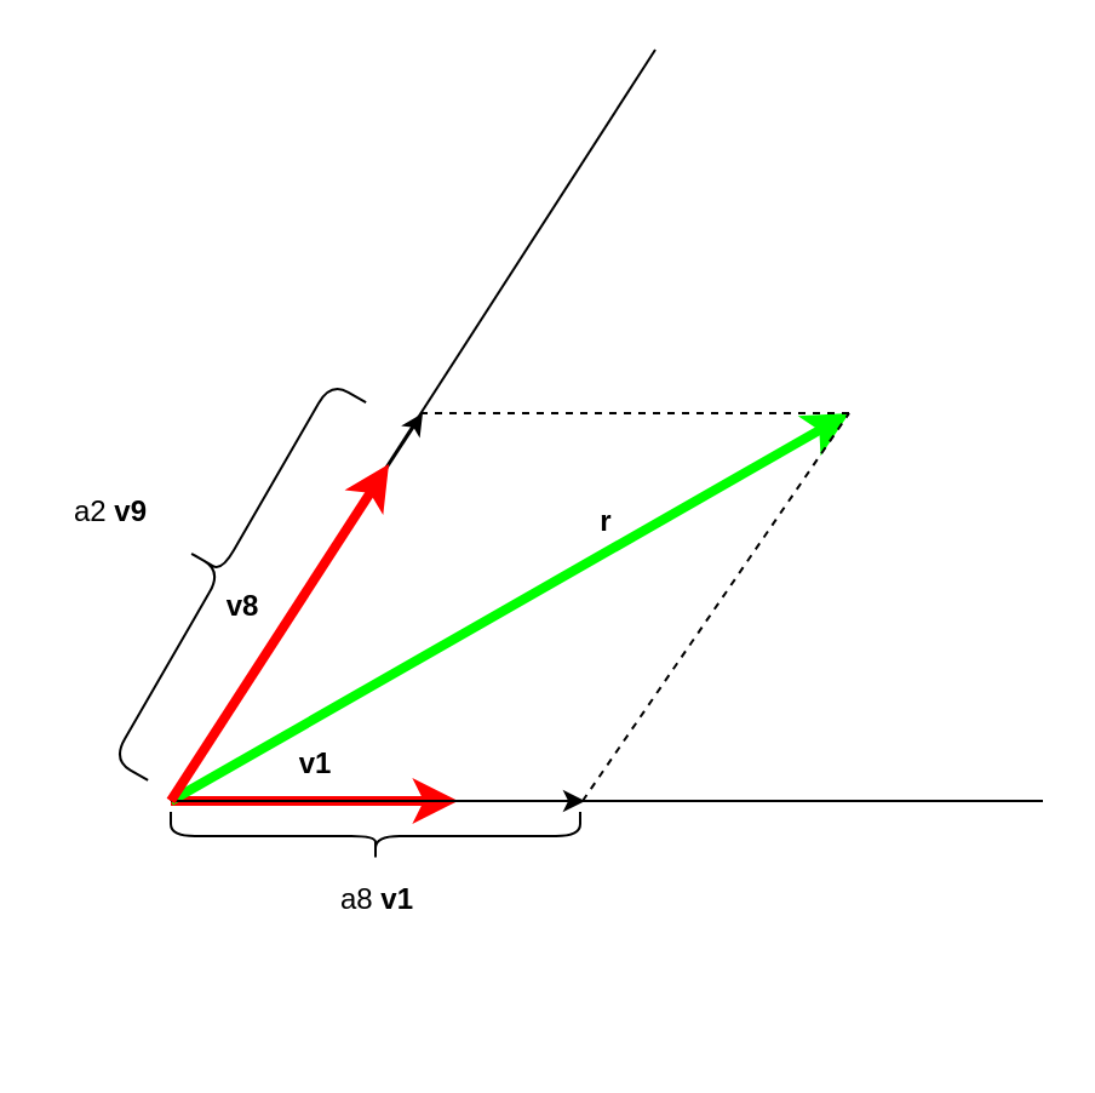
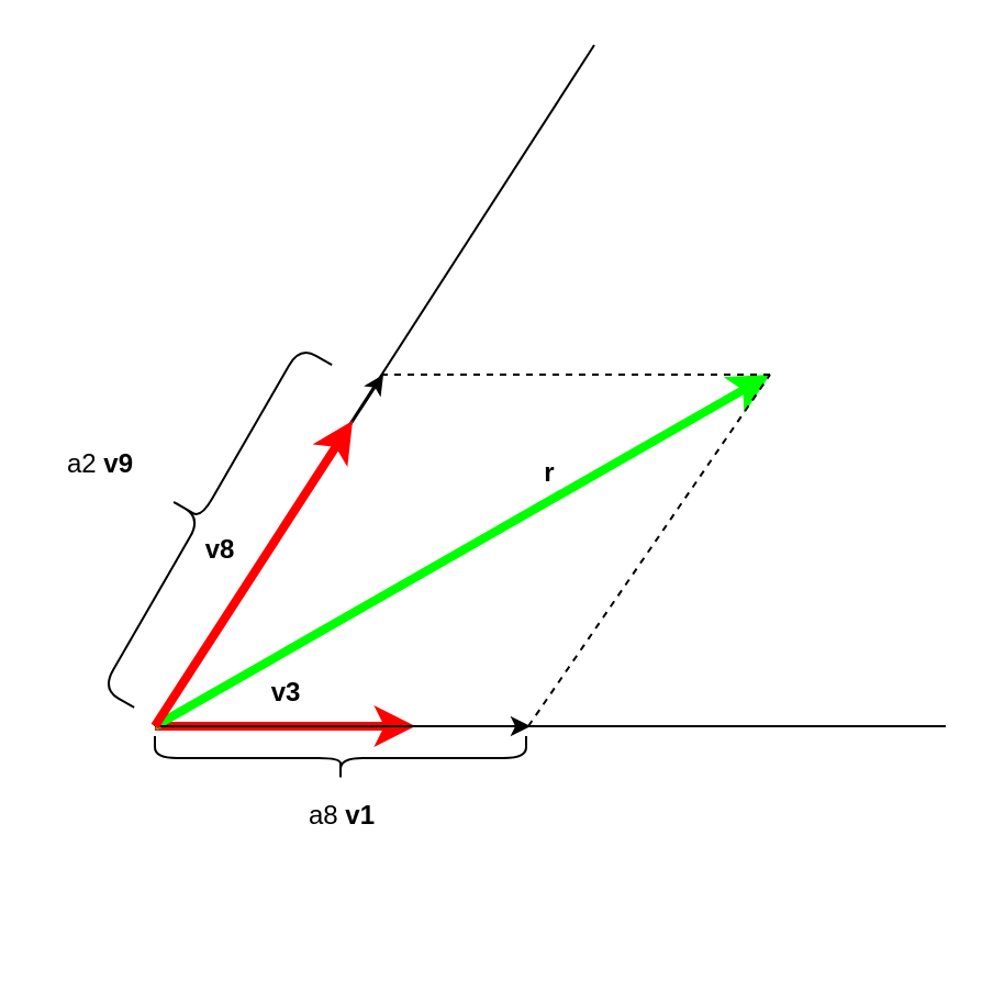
  <mxCell id="0" />
  <mxCell id="1" parent="0" />
  <mxCell id="2" value="" style="endArrow=classic;html=1;strokeColor=#000000;strokeWidth=1;" parent="1" edge="1"><mxGeometry width="50" height="50" relative="1" as="geometry"><mxPoint x="70" y="330" as="sourcePoint" /><mxPoint x="241" y="330" as="targetPoint" /></mxGeometry></mxCell>
  <mxCell id="3" value="" style="endArrow=classic;html=1;strokeColor=#000000;strokeWidth=1;" edge="1" parent="1"><mxGeometry width="50" height="50" relative="1" as="geometry"><mxPoint x="71" y="327" as="sourcePoint" /><mxPoint x="174" y="170" as="targetPoint" /></mxGeometry></mxCell>
  <mxCell id="4" value="" style="endArrow=classic;html=1;strokeWidth=4;strokeColor=#FF0000;entryX=0.75;entryY=1;entryDx=0;entryDy=0;" parent="1" edge="1"><mxGeometry width="50" height="50" relative="1" as="geometry"><mxPoint x="70" y="330" as="sourcePoint" /><mxPoint x="188.625" y="330" as="targetPoint" /></mxGeometry></mxCell>
  <mxCell id="5" value="" style="endArrow=classic;html=1;strokeWidth=4;strokeColor=#00FF00;" parent="1" edge="1"><mxGeometry width="50" height="50" relative="1" as="geometry"><mxPoint x="70" y="330" as="sourcePoint" /><mxPoint x="350" y="170" as="targetPoint" /></mxGeometry></mxCell>
  <mxCell id="6" value="" style="endArrow=none;html=1;strokeWidth=1;" parent="1" edge="1"><mxGeometry width="50" height="50" relative="1" as="geometry"><mxPoint x="70" y="330" as="sourcePoint" /><mxPoint x="430" y="330" as="targetPoint" /></mxGeometry></mxCell>
  <mxCell id="7" value="" style="endArrow=none;html=1;strokeWidth=1;startArrow=none;" parent="1" edge="1"><mxGeometry width="50" height="50" relative="1" as="geometry"><mxPoint x="70" y="330" as="sourcePoint" /><mxPoint x="270" y="20" as="targetPoint" /></mxGeometry></mxCell>
  <mxCell id="8" value="" style="endArrow=none;dashed=1;html=1;strokeColor=#000000;strokeWidth=1;" parent="1" edge="1"><mxGeometry width="50" height="50" relative="1" as="geometry"><mxPoint x="240" y="330" as="sourcePoint" /><mxPoint x="350" y="170" as="targetPoint" /></mxGeometry></mxCell>
  <mxCell id="9" value="" style="endArrow=none;dashed=1;html=1;strokeColor=#000000;strokeWidth=1;" parent="1" edge="1"><mxGeometry width="50" height="50" relative="1" as="geometry"><mxPoint x="350" y="170" as="sourcePoint" /><mxPoint x="170" y="170" as="targetPoint" /></mxGeometry></mxCell>
  <mxCell id="10" value="&lt;b&gt;r&lt;/b&gt;" style="text;html=1;strokeColor=none;fillColor=none;align=center;verticalAlign=middle;whiteSpace=wrap;rounded=0;" parent="1" vertex="1"><mxGeometry x="230" y="205" width="40" height="20" as="geometry" /></mxCell>
  <mxCell id="11" value="" style="shape=curlyBracket;whiteSpace=wrap;html=1;rounded=1;flipH=1;rotation=90;" parent="1" vertex="1"><mxGeometry x="144.5" y="260" width="20" height="169" as="geometry" /></mxCell>
  <mxCell id="12" value="a8 &lt;b&gt;v1&lt;/b&gt;" style="text;html=1;align=center;verticalAlign=middle;resizable=0;points=[];autosize=1;strokeColor=none;" parent="1" vertex="1"><mxGeometry x="129.5" y="361" width="50" height="20" as="geometry" /></mxCell>
  <mxCell id="13" value="" style="shape=curlyBracket;whiteSpace=wrap;html=1;rounded=1;flipH=1;rotation=-150;" parent="1" vertex="1"><mxGeometry x="74.25" y="145.14" width="33.57" height="180" as="geometry" /></mxCell>
  <mxCell id="14" value="a2&amp;nbsp;&lt;b&gt;v9&lt;/b&gt;" style="text;html=1;align=center;verticalAlign=middle;resizable=0;points=[];autosize=1;strokeColor=none;" parent="1" vertex="1"><mxGeometry x="20" y="201" width="50" height="20" as="geometry" /></mxCell>
  <mxCell id="15" value="" style="endArrow=classic;html=1;strokeWidth=4;strokeColor=#FF0000;" parent="1" edge="1"><mxGeometry width="50" height="50" relative="1" as="geometry"><mxPoint x="70" y="330" as="sourcePoint" /><mxPoint x="160" y="191" as="targetPoint" /></mxGeometry></mxCell>
  <mxCell id="16" value="&lt;b&gt;v8&lt;/b&gt;" style="text;html=1;strokeColor=none;fillColor=none;align=center;verticalAlign=middle;whiteSpace=wrap;rounded=0;" parent="1" vertex="1"><mxGeometry x="80" y="240" width="40" height="20" as="geometry" /></mxCell>
- <mxCell id="17" value="&lt;b&gt;v1&lt;/b&gt;" style="text;html=1;strokeColor=none;fillColor=none;align=center;verticalAlign=middle;whiteSpace=wrap;rounded=0;" vertex="1" parent="1"><mxGeometry x="110" y="305.14" width="40" height="20" as="geometry" /></mxCell>
+ <mxCell id="17" value="&lt;b&gt;v3&lt;/b&gt;" style="text;html=1;strokeColor=none;fillColor=none;align=center;verticalAlign=middle;whiteSpace=wrap;rounded=0;" vertex="1" parent="1"><mxGeometry x="110" y="305.14" width="40" height="20" as="geometry" /></mxCell>
